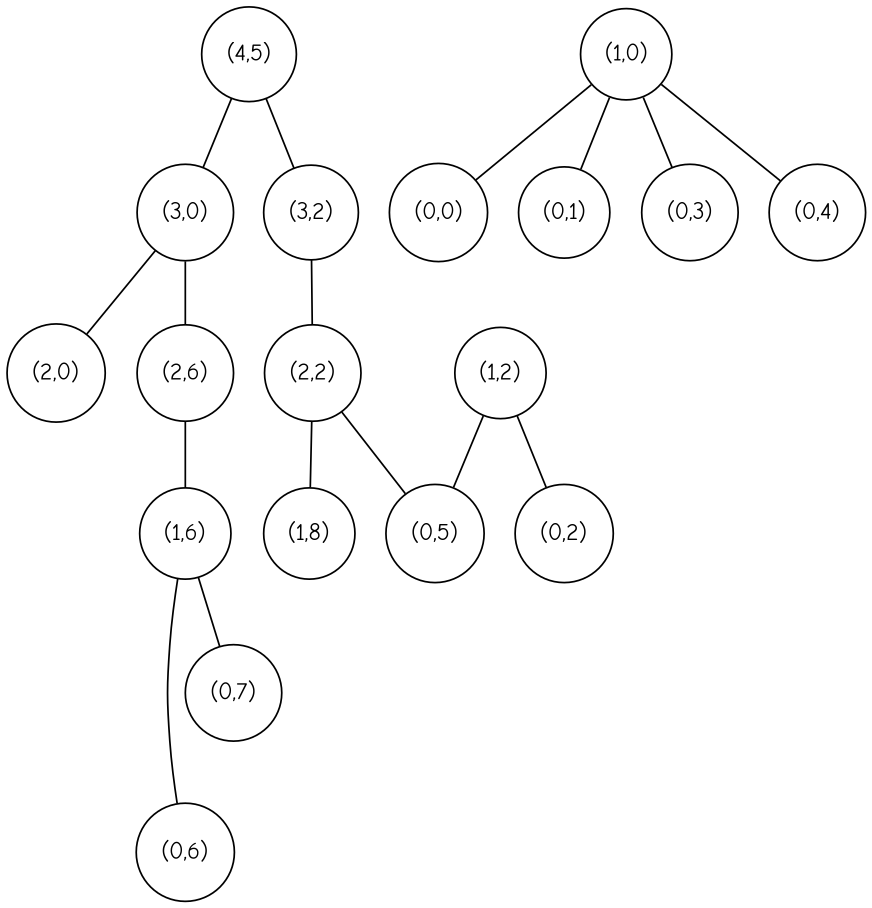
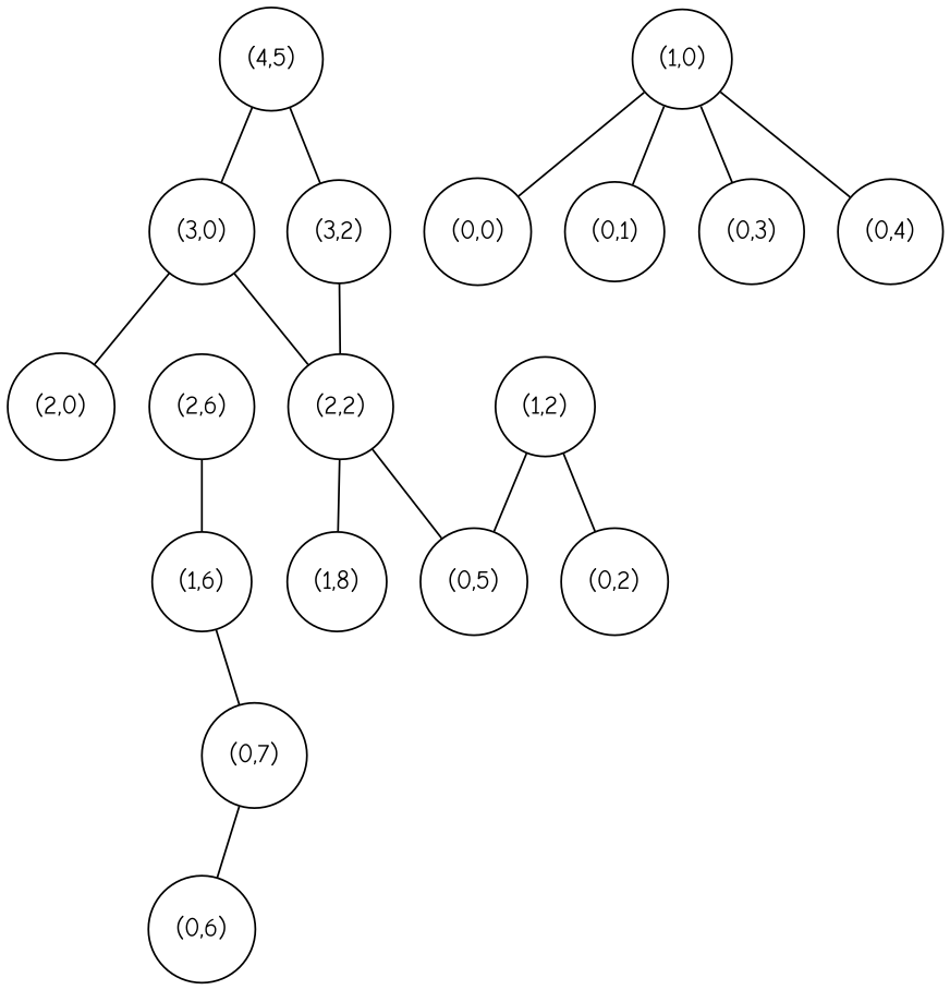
  graph {
    fontname="Comic Neue"
    node [fillcolor=white fontname="Comic Neue" shape=circle style=filled]
    edge [fontname="Comic Neue"]
    n1 [label="(4,5)"]
    n2 [label="(3,0)"]
    n3 [label="(3,2)"]
    n4 [label="(2,0)"]
    n5 [label="(2,6)"]
    n6 [label="(2,2)"]
    n7 [label="(1,6)"]
    n8 [label="(1,8)"]
    n9 [label="(0,5)"]
    n10 [label="(1,0)"]
    n11 [label="(0,0)"]
    n12 [label="(0,1)"]
    n13 [label="(0,3)"]
    n14 [label="(0,4)"]
    n15 [label="(1,2)"]
    n16 [label="(0,2)"]
    n17 [label="(0,6)"]
    n18 [label="(0,7)"]
    n1 -- n2
    n1 -- n3
    n2 -- n4
-   n2 -- n5
+   n2 -- n6
    n3 -- n6
    n5 -- n7
    n6 -- n8
    n6 -- n9
-   n7 -- n17
+   n18 -- n17
    n7 -- n18
    n10 -- n11
    n10 -- n12
    n10 -- n13
    n10 -- n14
    n15 -- n9
    n15 -- n16
  }
